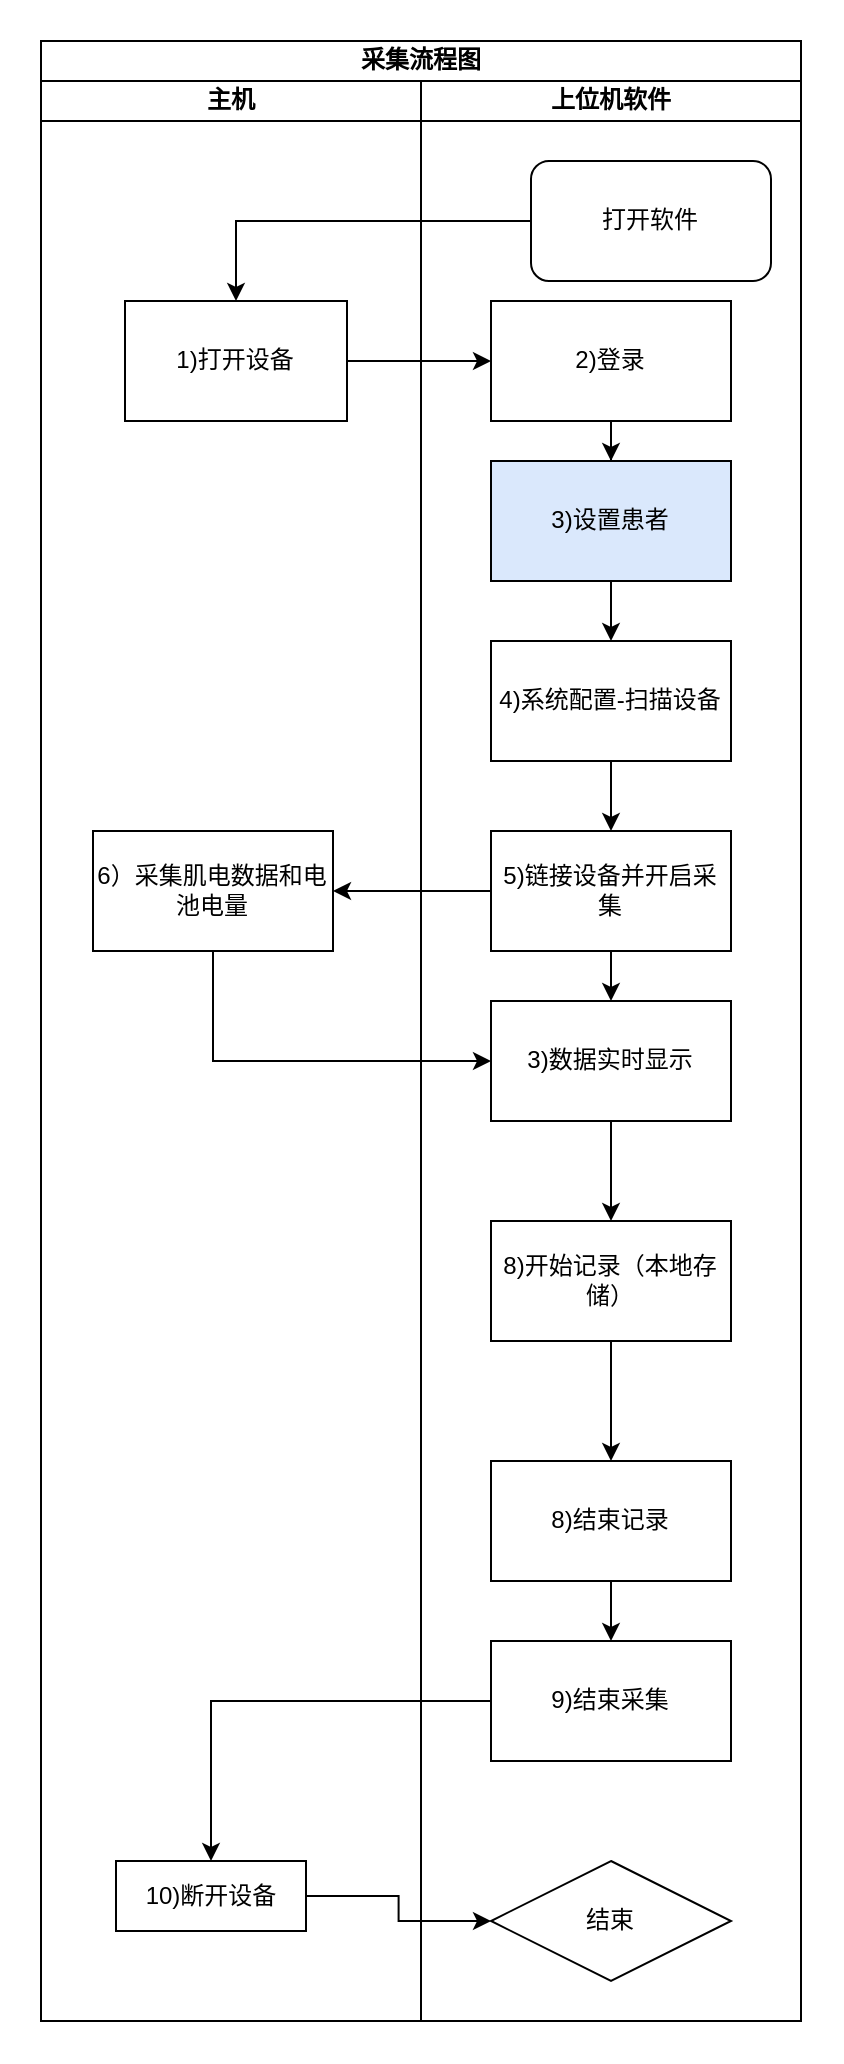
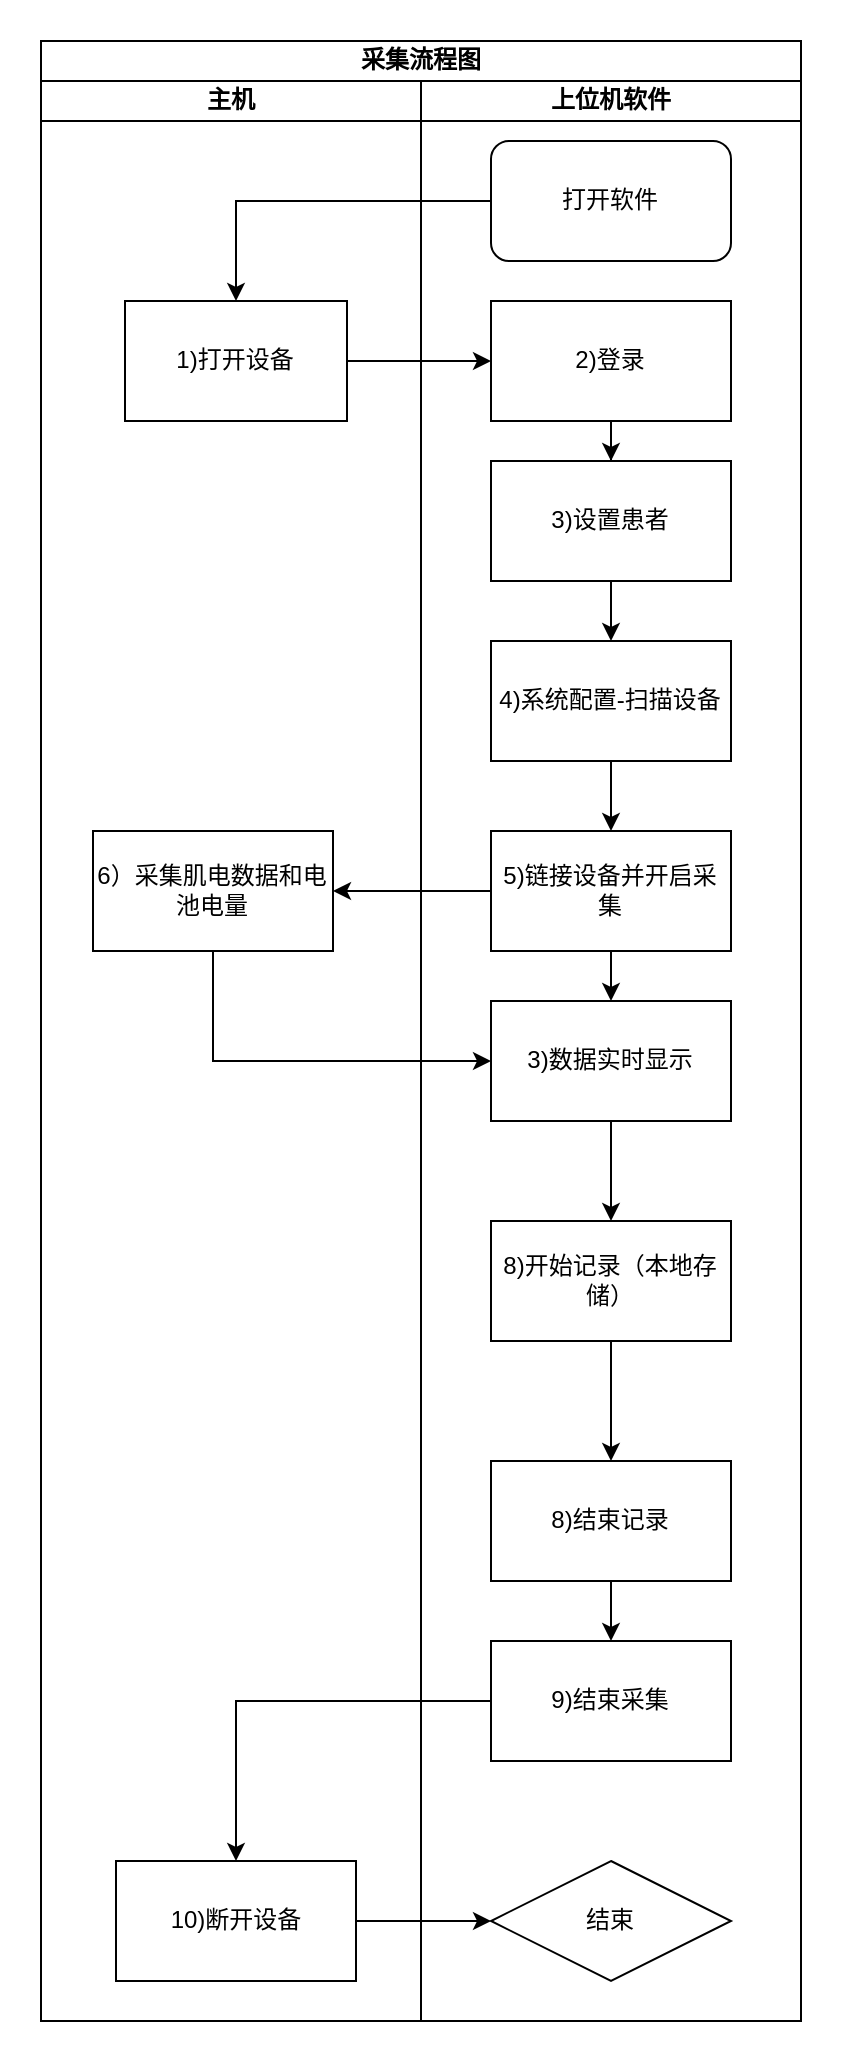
  <mxCell id="0" />
  <mxCell id="1" parent="0" />
  <mxCell id="2" value="采集流程图" style="swimlane;childLayout=stackLayout;resizeParent=1;resizeParentMax=0;startSize=20;html=1;" parent="1" vertex="1"><mxGeometry x="20" y="20" width="380" height="990" as="geometry" /></mxCell>
  <mxCell id="3" value="主机" style="swimlane;startSize=20;html=1;" parent="2" vertex="1"><mxGeometry y="20" width="190" height="970" as="geometry" /></mxCell>
  <mxCell id="4" value="1)打开设备" style="whiteSpace=wrap;html=1;rounded=0;" parent="3" vertex="1"><mxGeometry x="42.0" y="110" width="111" height="60" as="geometry" /></mxCell>
- <mxCell id="5" value="10)断开设备" style="whiteSpace=wrap;html=1;rounded=0;" parent="3" vertex="1"><mxGeometry x="37.5" y="890" width="95" height="35" as="geometry" /></mxCell>
+ <mxCell id="5" value="10)断开设备" style="whiteSpace=wrap;html=1;rounded=0;" parent="3" vertex="1"><mxGeometry x="37.5" y="890" width="120" height="60" as="geometry" /></mxCell>
  <mxCell id="6" value="6）采集肌电数据和电池电量" style="whiteSpace=wrap;html=1;rounded=0;" vertex="1" parent="3"><mxGeometry x="26" y="375" width="120" height="60" as="geometry" /></mxCell>
  <mxCell id="7" value="" style="edgeStyle=orthogonalEdgeStyle;rounded=0;orthogonalLoop=1;jettySize=auto;html=1;" parent="2" source="23" target="5" edge="1"><mxGeometry relative="1" as="geometry" /></mxCell>
  <mxCell id="8" value="" style="edgeStyle=orthogonalEdgeStyle;rounded=0;orthogonalLoop=1;jettySize=auto;html=1;" parent="2" source="5" target="24" edge="1"><mxGeometry relative="1" as="geometry" /></mxCell>
  <mxCell id="9" value="上位机软件" style="swimlane;startSize=20;html=1;" parent="2" vertex="1"><mxGeometry x="190" y="20" width="190" height="970" as="geometry" /></mxCell>
- <mxCell id="10" value="打开软件" style="rounded=1;whiteSpace=wrap;html=1;" parent="9" vertex="1"><mxGeometry x="55" y="40" width="120" height="60" as="geometry" /></mxCell>
+ <mxCell id="10" value="打开软件" style="rounded=1;whiteSpace=wrap;html=1;" parent="9" vertex="1"><mxGeometry x="35" y="30" width="120" height="60" as="geometry" /></mxCell>
  <mxCell id="11" value="" style="edgeStyle=orthogonalEdgeStyle;rounded=0;orthogonalLoop=1;jettySize=auto;html=1;" parent="9" source="12" target="14" edge="1"><mxGeometry relative="1" as="geometry" /></mxCell>
  <mxCell id="12" value="2)登录" style="whiteSpace=wrap;html=1;rounded=0;" parent="9" vertex="1"><mxGeometry x="35" y="110" width="120" height="60" as="geometry" /></mxCell>
  <mxCell id="13" value="" style="edgeStyle=orthogonalEdgeStyle;rounded=0;orthogonalLoop=1;jettySize=auto;html=1;" parent="9" source="14" target="16" edge="1"><mxGeometry relative="1" as="geometry" /></mxCell>
- <mxCell id="14" value="3)设置患者" style="whiteSpace=wrap;html=1;rounded=0;fillColor=#dae8fc;" parent="9" vertex="1"><mxGeometry x="35" y="190" width="120" height="60" as="geometry" /></mxCell>
+ <mxCell id="14" value="3)设置患者" style="whiteSpace=wrap;html=1;rounded=0;" parent="9" vertex="1"><mxGeometry x="35" y="190" width="120" height="60" as="geometry" /></mxCell>
  <mxCell id="15" value="" style="edgeStyle=orthogonalEdgeStyle;rounded=0;orthogonalLoop=1;jettySize=auto;html=1;" parent="9" source="16" target="18" edge="1"><mxGeometry relative="1" as="geometry" /></mxCell>
  <mxCell id="16" value="4)系统配置-扫描设备" style="whiteSpace=wrap;html=1;rounded=0;" parent="9" vertex="1"><mxGeometry x="35" y="280" width="120" height="60" as="geometry" /></mxCell>
  <mxCell id="17" value="" style="edgeStyle=orthogonalEdgeStyle;rounded=0;orthogonalLoop=1;jettySize=auto;html=1;" parent="9" source="18" target="20" edge="1"><mxGeometry relative="1" as="geometry" /></mxCell>
  <mxCell id="18" value="5)链接设备并开启采集" style="whiteSpace=wrap;html=1;rounded=0;glass=0;shadow=0;" parent="9" vertex="1"><mxGeometry x="35" y="375" width="120" height="60" as="geometry" /></mxCell>
  <mxCell id="19" value="" style="edgeStyle=orthogonalEdgeStyle;rounded=0;orthogonalLoop=1;jettySize=auto;html=1;" edge="1" parent="9" source="20" target="26"><mxGeometry relative="1" as="geometry" /></mxCell>
  <mxCell id="20" value="3)数据实时显示" style="whiteSpace=wrap;html=1;rounded=0;" parent="9" vertex="1"><mxGeometry x="35" y="460" width="120" height="60" as="geometry" /></mxCell>
  <mxCell id="21" value="" style="edgeStyle=orthogonalEdgeStyle;rounded=0;orthogonalLoop=1;jettySize=auto;html=1;" parent="9" source="22" target="23" edge="1"><mxGeometry relative="1" as="geometry" /></mxCell>
  <mxCell id="22" value="8)结束记录" style="whiteSpace=wrap;html=1;rounded=0;" parent="9" vertex="1"><mxGeometry x="35" y="690" width="120" height="60" as="geometry" /></mxCell>
  <mxCell id="23" value="9)结束采集" style="whiteSpace=wrap;html=1;rounded=0;" parent="9" vertex="1"><mxGeometry x="35" y="780" width="120" height="60" as="geometry" /></mxCell>
  <mxCell id="24" value="结束" style="rhombus;whiteSpace=wrap;html=1;" parent="9" vertex="1"><mxGeometry x="35" y="890" width="120" height="60" as="geometry" /></mxCell>
  <mxCell id="25" value="" style="edgeStyle=orthogonalEdgeStyle;rounded=0;orthogonalLoop=1;jettySize=auto;html=1;" edge="1" parent="9" source="26" target="22"><mxGeometry relative="1" as="geometry" /></mxCell>
  <mxCell id="26" value="8)开始记录（本地存储）" style="whiteSpace=wrap;html=1;rounded=0;" vertex="1" parent="9"><mxGeometry x="35" y="570" width="120" height="60" as="geometry" /></mxCell>
  <mxCell id="27" value="" style="edgeStyle=orthogonalEdgeStyle;rounded=0;orthogonalLoop=1;jettySize=auto;html=1;" parent="2" source="10" target="4" edge="1"><mxGeometry relative="1" as="geometry" /></mxCell>
  <mxCell id="28" value="" style="edgeStyle=orthogonalEdgeStyle;rounded=0;orthogonalLoop=1;jettySize=auto;html=1;" parent="2" source="4" target="12" edge="1"><mxGeometry relative="1" as="geometry" /></mxCell>
  <mxCell id="29" value="" style="edgeStyle=orthogonalEdgeStyle;rounded=0;orthogonalLoop=1;jettySize=auto;html=1;" edge="1" parent="2" source="18" target="6"><mxGeometry relative="1" as="geometry" /></mxCell>
  <mxCell id="30" style="edgeStyle=orthogonalEdgeStyle;rounded=0;orthogonalLoop=1;jettySize=auto;html=1;entryX=0;entryY=0.5;entryDx=0;entryDy=0;" edge="1" parent="2" source="6" target="20"><mxGeometry relative="1" as="geometry"><Array as="points"><mxPoint x="86" y="510" /></Array></mxGeometry></mxCell>
